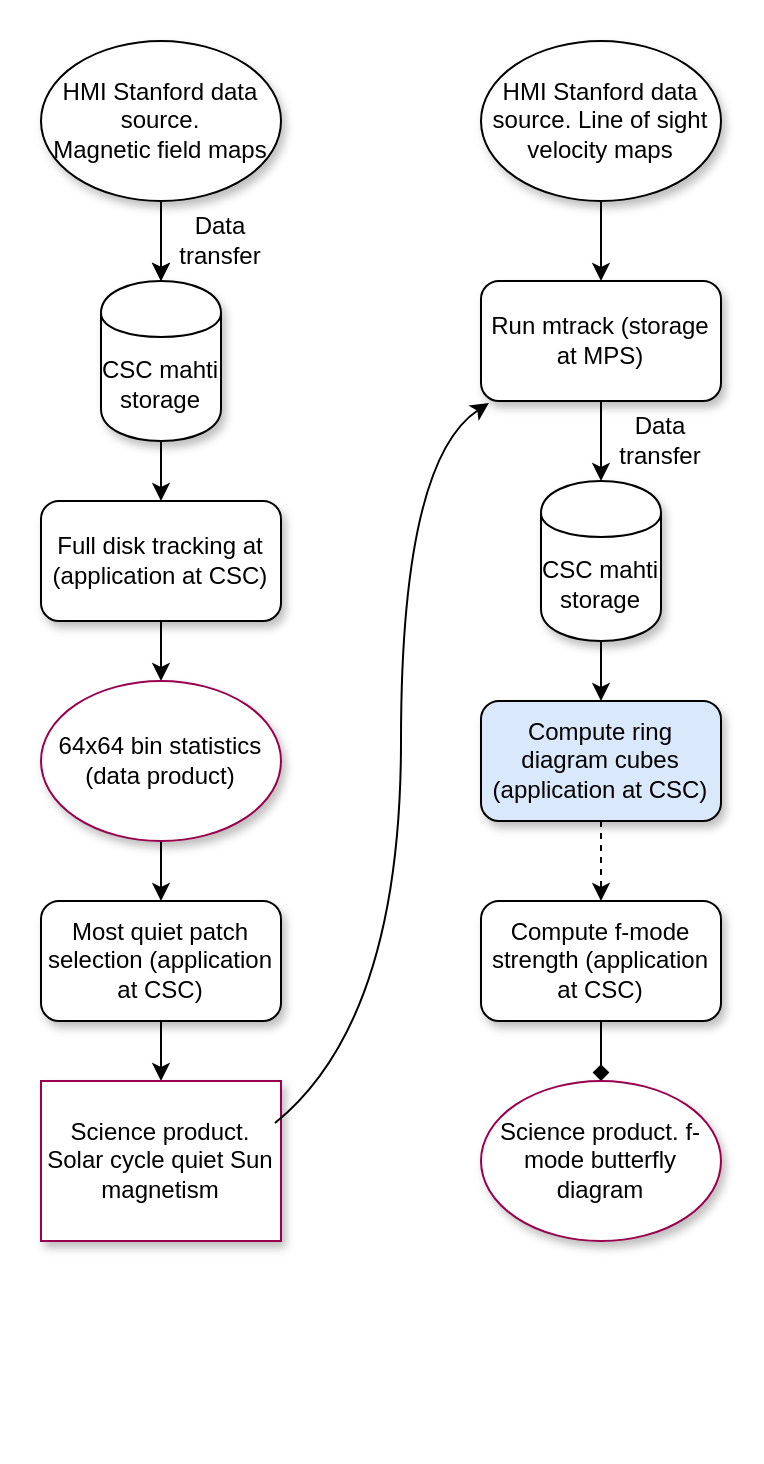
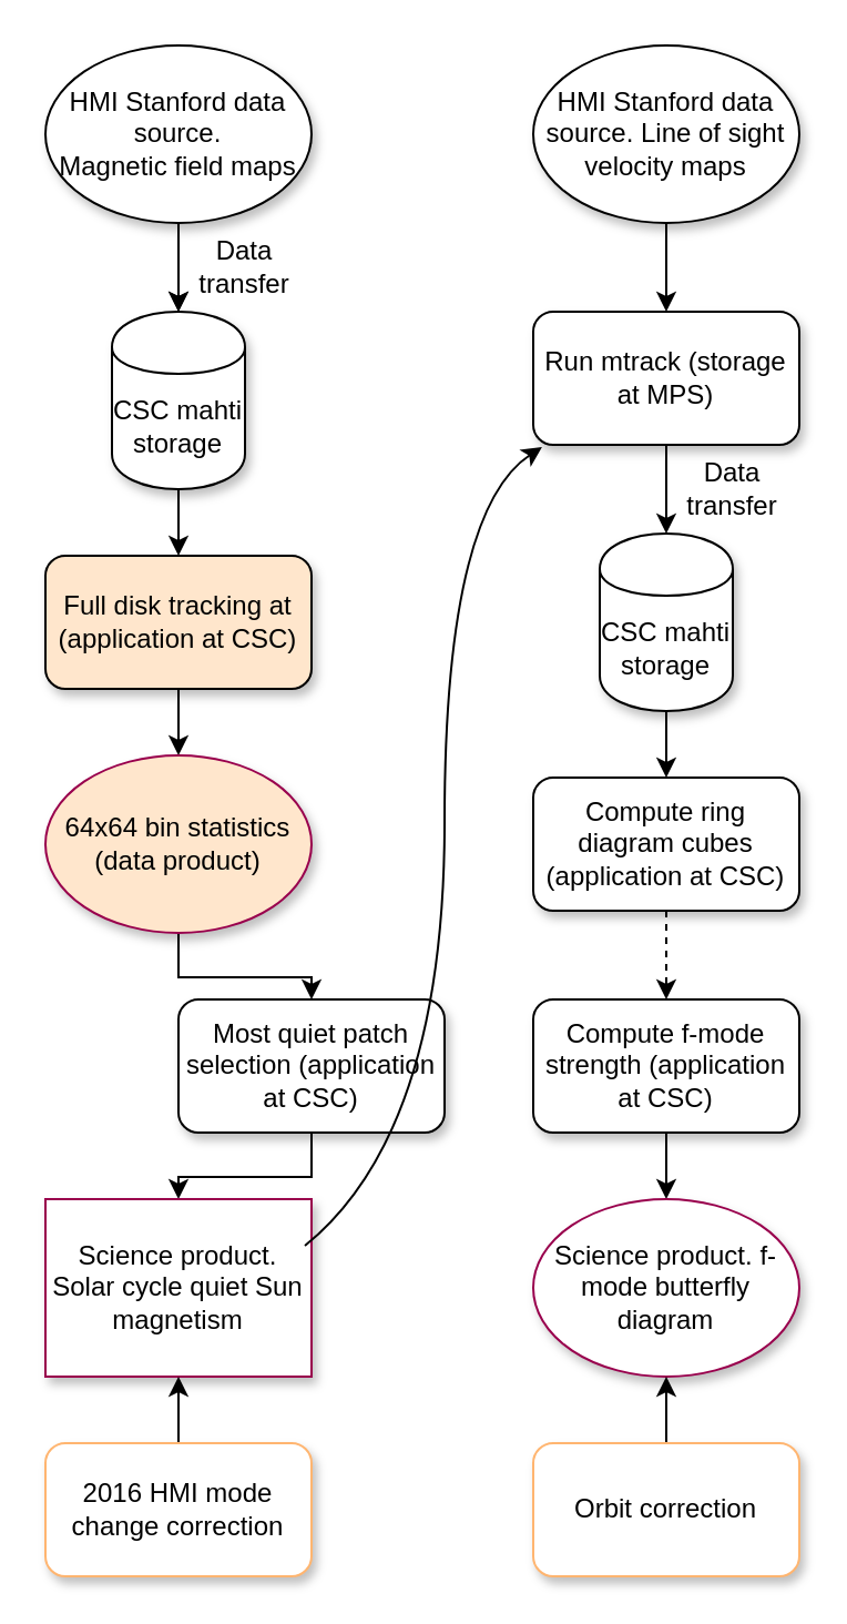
  <mxCell id="0" />
  <mxCell id="1" parent="0" />
  <mxCell id="2" value="" style="edgeStyle=orthogonalEdgeStyle;rounded=0;orthogonalLoop=1;jettySize=auto;html=1;" parent="1" source="3" target="6" edge="1"><mxGeometry relative="1" as="geometry" /></mxCell>
  <mxCell id="3" value="&lt;div&gt;HMI Stanford data source.&lt;br&gt;&lt;/div&gt;&lt;div&gt;Magnetic field maps&lt;br&gt;&lt;/div&gt;" style="ellipse;whiteSpace=wrap;html=1;shadow=1;" parent="1" vertex="1"><mxGeometry x="20" y="20" width="120" height="80" as="geometry" /></mxCell>
  <mxCell id="4" value="" style="endArrow=classic;html=1;" parent="1" target="6" edge="1"><mxGeometry width="50" height="50" relative="1" as="geometry"><mxPoint x="80" y="110" as="sourcePoint" /><mxPoint x="80" y="160" as="targetPoint" /></mxGeometry></mxCell>
  <mxCell id="5" style="edgeStyle=orthogonalEdgeStyle;rounded=0;orthogonalLoop=1;jettySize=auto;html=1;exitX=0.5;exitY=1;exitDx=0;exitDy=0;entryX=0.5;entryY=0;entryDx=0;entryDy=0;" parent="1" source="6" target="9" edge="1"><mxGeometry relative="1" as="geometry" /></mxCell>
  <mxCell id="6" value="CSC mahti storage" style="shape=cylinder;whiteSpace=wrap;html=1;boundedLbl=1;backgroundOutline=1;shadow=1;" parent="1" vertex="1"><mxGeometry x="50" y="140" width="60" height="80" as="geometry" /></mxCell>
  <mxCell id="7" value="Data transfer" style="text;html=1;strokeColor=none;fillColor=none;align=center;verticalAlign=middle;whiteSpace=wrap;rounded=0;" parent="1" vertex="1"><mxGeometry x="90" y="110" width="40" height="20" as="geometry" /></mxCell>
  <mxCell id="8" style="edgeStyle=orthogonalEdgeStyle;rounded=0;orthogonalLoop=1;jettySize=auto;html=1;exitX=0.5;exitY=1;exitDx=0;exitDy=0;entryX=0.5;entryY=0;entryDx=0;entryDy=0;" parent="1" source="9" target="11" edge="1"><mxGeometry relative="1" as="geometry" /></mxCell>
- <mxCell id="9" value="Full disk tracking at (application at CSC)" style="rounded=1;whiteSpace=wrap;html=1;shadow=1;" parent="1" vertex="1"><mxGeometry x="20" y="250" width="120" height="60" as="geometry" /></mxCell>
+ <mxCell id="9" value="Full disk tracking at (application at CSC)" style="rounded=1;whiteSpace=wrap;html=1;shadow=1;fillColor=#ffe6cc;" parent="1" vertex="1"><mxGeometry x="20" y="250" width="120" height="60" as="geometry" /></mxCell>
  <mxCell id="10" style="edgeStyle=orthogonalEdgeStyle;rounded=0;orthogonalLoop=1;jettySize=auto;html=1;entryX=0.5;entryY=0;entryDx=0;entryDy=0;" parent="1" source="11" target="13" edge="1"><mxGeometry relative="1" as="geometry" /></mxCell>
- <mxCell id="11" value="64x64 bin statistics (data product)" style="ellipse;whiteSpace=wrap;html=1;strokeColor=#99004D;shadow=1;" parent="1" vertex="1"><mxGeometry x="20" y="340" width="120" height="80" as="geometry" /></mxCell>
+ <mxCell id="11" value="64x64 bin statistics (data product)" style="ellipse;whiteSpace=wrap;html=1;strokeColor=#99004D;shadow=1;fillColor=#ffe6cc;" parent="1" vertex="1"><mxGeometry x="20" y="340" width="120" height="80" as="geometry" /></mxCell>
  <mxCell id="12" value="" style="edgeStyle=orthogonalEdgeStyle;rounded=0;orthogonalLoop=1;jettySize=auto;html=1;" parent="1" source="13" target="14" edge="1"><mxGeometry relative="1" as="geometry" /></mxCell>
- <mxCell id="13" value="Most quiet patch selection (application at CSC)" style="rounded=1;whiteSpace=wrap;html=1;shadow=1;" parent="1" vertex="1"><mxGeometry x="20" y="450" width="120" height="60" as="geometry" /></mxCell>
+ <mxCell id="13" value="Most quiet patch selection (application at CSC)" style="rounded=1;whiteSpace=wrap;html=1;shadow=1;" parent="1" vertex="1"><mxGeometry x="80" y="450" width="120" height="60" as="geometry" /></mxCell>
  <mxCell id="14" value="Science product. Solar cycle quiet Sun magnetism" style="whiteSpace=wrap;html=1;shadow=1;strokeColor=#99004D;rounded=0;" parent="1" vertex="1"><mxGeometry x="20" y="540" width="120" height="80" as="geometry" /></mxCell>
  <mxCell id="15" value="" style="edgeStyle=orthogonalEdgeStyle;rounded=0;orthogonalLoop=1;jettySize=auto;html=1;" parent="1" source="16" target="18" edge="1"><mxGeometry relative="1" as="geometry" /></mxCell>
  <mxCell id="16" value="HMI Stanford data source. Line of sight velocity maps" style="ellipse;whiteSpace=wrap;html=1;shadow=1;" parent="1" vertex="1"><mxGeometry x="240" y="20" width="120" height="80" as="geometry" /></mxCell>
  <mxCell id="17" value="" style="edgeStyle=orthogonalEdgeStyle;rounded=0;orthogonalLoop=1;jettySize=auto;html=1;" parent="1" source="18" target="20" edge="1"><mxGeometry relative="1" as="geometry" /></mxCell>
  <mxCell id="18" value="Run mtrack (storage at MPS)" style="rounded=1;whiteSpace=wrap;html=1;shadow=1;" parent="1" vertex="1"><mxGeometry x="240" y="140" width="120" height="60" as="geometry" /></mxCell>
  <mxCell id="19" value="" style="edgeStyle=orthogonalEdgeStyle;rounded=0;orthogonalLoop=1;jettySize=auto;html=1;" parent="1" source="20" target="23" edge="1"><mxGeometry relative="1" as="geometry" /></mxCell>
  <mxCell id="20" value="CSC mahti storage" style="shape=cylinder;whiteSpace=wrap;html=1;boundedLbl=1;backgroundOutline=1;shadow=1;" parent="1" vertex="1"><mxGeometry x="270" y="240" width="60" height="80" as="geometry" /></mxCell>
  <mxCell id="21" value="Data transfer" style="text;html=1;strokeColor=none;fillColor=none;align=center;verticalAlign=middle;whiteSpace=wrap;rounded=0;" parent="1" vertex="1"><mxGeometry x="310" y="210" width="40" height="20" as="geometry" /></mxCell>
  <mxCell id="22" value="" style="edgeStyle=orthogonalEdgeStyle;rounded=0;orthogonalLoop=1;jettySize=auto;html=1;dashed=1;" parent="1" source="23" target="25" edge="1"><mxGeometry relative="1" as="geometry" /></mxCell>
- <mxCell id="23" value="Compute ring diagram cubes (application at CSC)" style="rounded=1;whiteSpace=wrap;html=1;shadow=1;fillColor=#dae8fc;" parent="1" vertex="1"><mxGeometry x="240" y="350" width="120" height="60" as="geometry" /></mxCell>
- <mxCell id="24" value="" style="edgeStyle=orthogonalEdgeStyle;rounded=0;orthogonalLoop=1;jettySize=auto;html=1;endArrow=diamond;" parent="1" source="25" target="26" edge="1"><mxGeometry relative="1" as="geometry" /></mxCell>
+ <mxCell id="23" value="Compute ring diagram cubes (application at CSC)" style="rounded=1;whiteSpace=wrap;html=1;shadow=1;" parent="1" vertex="1"><mxGeometry x="240" y="350" width="120" height="60" as="geometry" /></mxCell>
+ <mxCell id="24" value="" style="edgeStyle=orthogonalEdgeStyle;rounded=0;orthogonalLoop=1;jettySize=auto;html=1;" parent="1" source="25" target="26" edge="1"><mxGeometry relative="1" as="geometry" /></mxCell>
  <mxCell id="25" value="Compute f-mode strength (application at CSC)" style="rounded=1;whiteSpace=wrap;html=1;shadow=1;" parent="1" vertex="1"><mxGeometry x="240" y="450" width="120" height="60" as="geometry" /></mxCell>
  <mxCell id="26" value="Science product. f-mode butterfly diagram" style="ellipse;whiteSpace=wrap;html=1;strokeColor=#99004D;shadow=1;" parent="1" vertex="1"><mxGeometry x="240" y="540" width="120" height="80" as="geometry" /></mxCell>
+ <mxCell id="27" value="" style="edgeStyle=orthogonalEdgeStyle;rounded=0;orthogonalLoop=1;jettySize=auto;html=1;" parent="1" source="28" target="14" edge="1"><mxGeometry relative="1" as="geometry" /></mxCell>
+ <mxCell id="28" value="2016 HMI mode change correction" style="rounded=1;whiteSpace=wrap;html=1;strokeColor=#FFB570;shadow=1;" parent="1" vertex="1"><mxGeometry x="20" y="650" width="120" height="60" as="geometry" /></mxCell>
  <mxCell id="29" value="" style="curved=1;endArrow=classic;html=1;entryX=0.033;entryY=1.017;entryDx=0;entryDy=0;entryPerimeter=0;exitX=0.975;exitY=0.263;exitDx=0;exitDy=0;exitPerimeter=0;" parent="1" source="14" target="18" edge="1"><mxGeometry width="50" height="50" relative="1" as="geometry"><mxPoint x="150" y="550" as="sourcePoint" /><mxPoint x="210" y="390" as="targetPoint" /><Array as="points"><mxPoint x="200" y="510" /><mxPoint x="200" y="230" /></Array></mxGeometry></mxCell>
+ <mxCell id="30" value="" style="edgeStyle=orthogonalEdgeStyle;rounded=0;orthogonalLoop=1;jettySize=auto;html=1;" parent="1" source="31" target="26" edge="1"><mxGeometry relative="1" as="geometry" /></mxCell>
+ <mxCell id="31" value="Orbit correction" style="rounded=1;whiteSpace=wrap;html=1;shadow=1;strokeColor=#FFB570;" parent="1" vertex="1"><mxGeometry x="240" y="650" width="120" height="60" as="geometry" /></mxCell>
